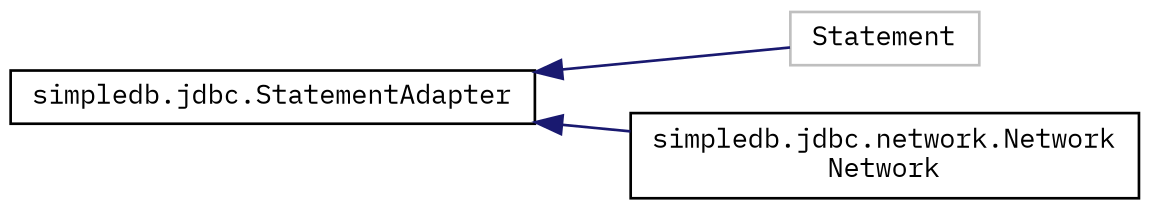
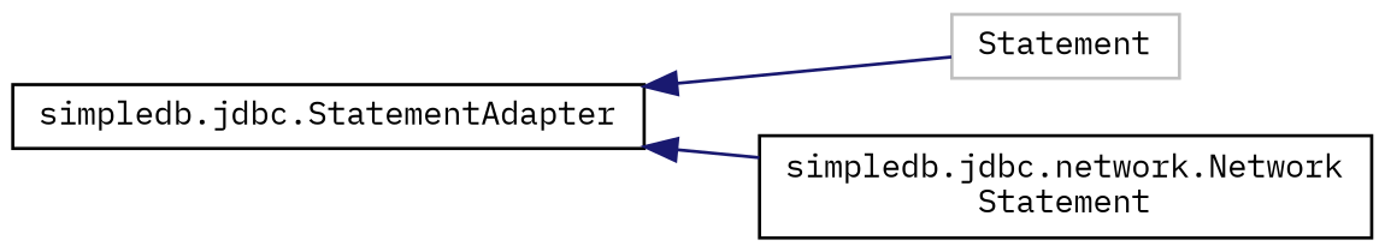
  digraph {
    fontname="IBM Plex Mono"
    rankdir=LR
    node [color=black fillcolor=white fontname="IBM Plex Mono" fontsize=10 shape=record style=filled]
    edge [color=midnightblue dir=back fontname="IBM Plex Mono" fontsize=10 labelfontname=Helvetica labelfontsize=10 style=solid]
    n1 [color=grey75 height=0.2 label=Statement width=0.4]
    n2 [height=0.2 label="simpledb.jdbc.StatementAdapter" width=0.4]
-   n3 [height=0.2 label="simpledb.jdbc.network.Network\lNetwork" width=0.4]
+   n3 [height=0.2 label="simpledb.jdbc.network.Network\lStatement" width=0.4]
    n2 -> n1
    n2 -> n3
  }
